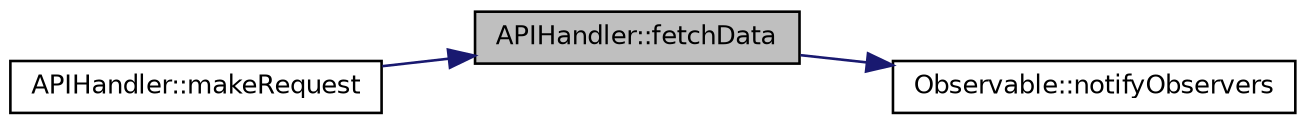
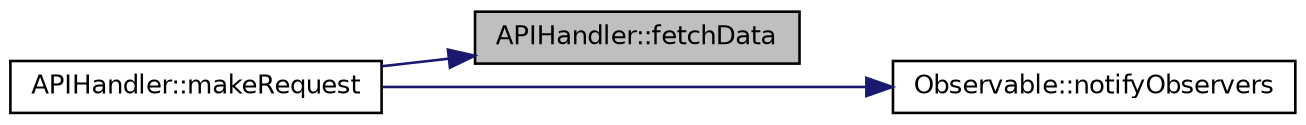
  digraph {
    rankdir=LR
    node [color=black fillcolor=white fontname=Helvetica fontsize=10 shape=record style=filled]
    edge [color=midnightblue fontname=Helvetica fontsize=10 labelfontname=Helvetica labelfontsize=10 style=solid]
    n1 [fillcolor=grey75 fontcolor=black height=0.2 label="APIHandler::fetchData" width=0.4]
    n2 [height=0.2 label="Observable::notifyObservers" width=0.4]
    n3 [height=0.2 label="APIHandler::makeRequest" width=0.4]
-   n1 -> n2
+   n3 -> n2
    n3 -> n1
  }
